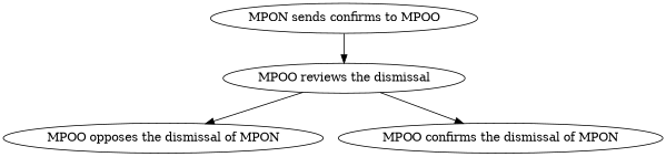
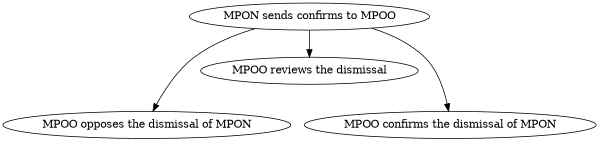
  digraph {
    fontname="DejaVu Serif"
    node [fontname="DejaVu Serif"]
    edge [fontname="DejaVu Serif"]
    n1 [label="MPON sends confirms to MPOO"]
    "MPOO reviews the dismissal"
    "MPOO opposes the dismissal of MPON"
    "MPOO confirms the dismissal of MPON"
    n1 -> "MPOO reviews the dismissal"
-   "MPOO reviews the dismissal" -> "MPOO opposes the dismissal of MPON"
-   "MPOO reviews the dismissal" -> "MPOO confirms the dismissal of MPON"
+   n1 -> "MPOO opposes the dismissal of MPON"
+   n1 -> "MPOO confirms the dismissal of MPON"
  }
